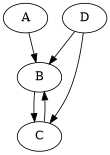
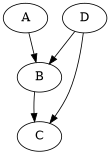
  digraph {
    A
    B
    C
    D
    A -> B
    B -> C
-   C -> B
    D -> B
    D -> C
  }
